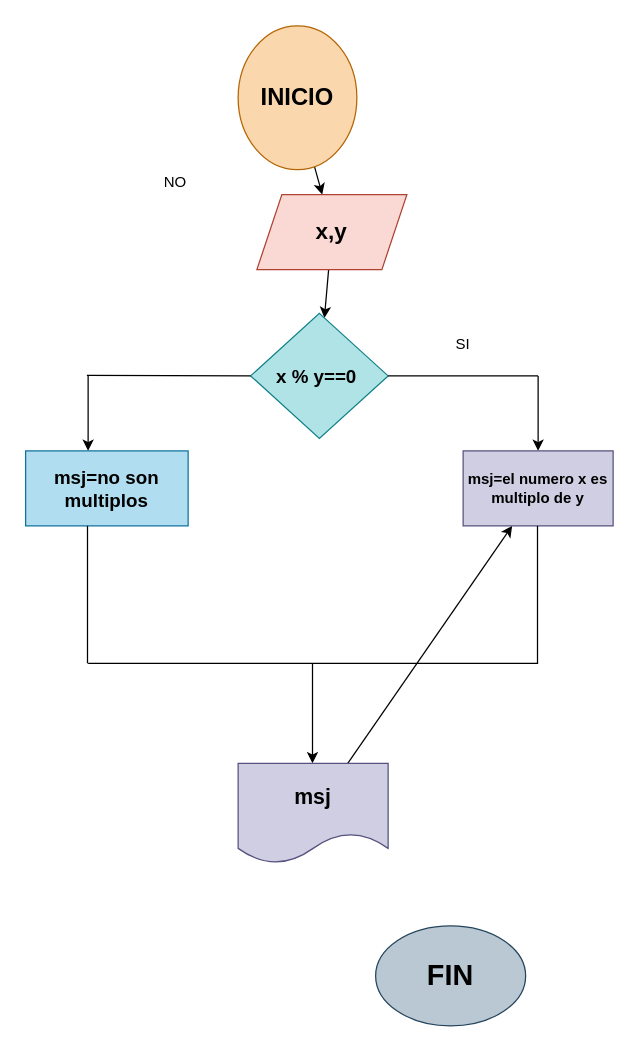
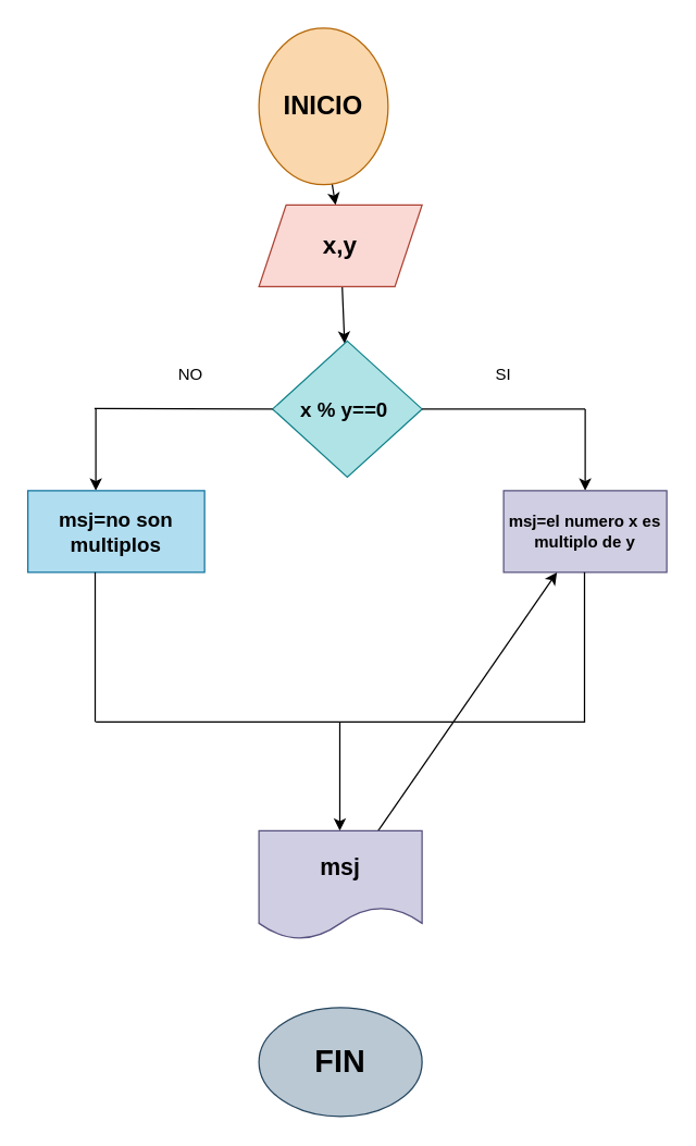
  <mxCell id="0" />
  <mxCell id="1" parent="0" />
  <mxCell id="2" value="" style="edgeStyle=none;html=1;" edge="1" parent="1" source="3" target="5"><mxGeometry relative="1" as="geometry" /></mxCell>
  <mxCell id="3" value="&lt;b&gt;&lt;font color=&quot;#000000&quot; style=&quot;font-size: 19px;&quot;&gt;INICIO&lt;/font&gt;&lt;/b&gt;" style="ellipse;whiteSpace=wrap;html=1;fillColor=#fad7ac;strokeColor=#b46504;" vertex="1" parent="1"><mxGeometry x="190" y="20" width="95" height="115" as="geometry" /></mxCell>
  <mxCell id="4" value="" style="edgeStyle=none;html=1;" edge="1" parent="1" source="5" target="6"><mxGeometry relative="1" as="geometry" /></mxCell>
- <mxCell id="5" value="&lt;font color=&quot;#000000&quot; size=&quot;1&quot; style=&quot;&quot;&gt;&lt;b style=&quot;font-size: 18px;&quot;&gt;x,y&lt;/b&gt;&lt;/font&gt;" style="shape=parallelogram;perimeter=parallelogramPerimeter;whiteSpace=wrap;html=1;fixedSize=1;fillColor=#fad9d5;strokeColor=#ae4132;" vertex="1" parent="1"><mxGeometry x="205" y="155" width="120" height="60" as="geometry" /></mxCell>
+ <mxCell id="5" value="&lt;font color=&quot;#000000&quot; size=&quot;1&quot; style=&quot;&quot;&gt;&lt;b style=&quot;font-size: 18px;&quot;&gt;x,y&lt;/b&gt;&lt;/font&gt;" style="shape=parallelogram;perimeter=parallelogramPerimeter;whiteSpace=wrap;html=1;fixedSize=1;fillColor=#fad9d5;strokeColor=#ae4132;" vertex="1" parent="1"><mxGeometry x="190" y="150" width="120" height="60" as="geometry" /></mxCell>
  <mxCell id="6" value="&lt;b&gt;&lt;font color=&quot;#000000&quot; style=&quot;font-size: 15px;&quot;&gt;x % y==0&amp;nbsp;&lt;/font&gt;&lt;/b&gt;" style="rhombus;whiteSpace=wrap;html=1;fillColor=#b0e3e6;strokeColor=#0e8088;" vertex="1" parent="1"><mxGeometry x="200" y="250" width="110" height="100" as="geometry" /></mxCell>
  <mxCell id="7" value="" style="endArrow=none;html=1;exitX=1;exitY=0.5;exitDx=0;exitDy=0;" edge="1" parent="1" source="6"><mxGeometry width="50" height="50" relative="1" as="geometry"><mxPoint x="290" y="299.5" as="sourcePoint" /><mxPoint x="430" y="300" as="targetPoint" /></mxGeometry></mxCell>
  <mxCell id="8" value="" style="endArrow=classic;html=1;" edge="1" parent="1"><mxGeometry width="50" height="50" relative="1" as="geometry"><mxPoint x="430" y="300" as="sourcePoint" /><mxPoint x="430" y="360" as="targetPoint" /></mxGeometry></mxCell>
  <mxCell id="9" value="&lt;b&gt;&lt;font color=&quot;#000000&quot;&gt;msj=el numero x es multiplo de y&lt;/font&gt;&lt;/b&gt;" style="rounded=0;whiteSpace=wrap;html=1;fillColor=#d0cee2;strokeColor=#56517e;" vertex="1" parent="1"><mxGeometry x="370" y="360" width="120" height="60" as="geometry" /></mxCell>
  <mxCell id="10" value="" style="endArrow=none;html=1;entryX=0;entryY=0.5;entryDx=0;entryDy=0;" edge="1" parent="1" target="6"><mxGeometry width="50" height="50" relative="1" as="geometry"><mxPoint x="69" y="299.5" as="sourcePoint" /><mxPoint x="209" y="300" as="targetPoint" /></mxGeometry></mxCell>
  <mxCell id="11" value="" style="endArrow=classic;html=1;" edge="1" parent="1"><mxGeometry width="50" height="50" relative="1" as="geometry"><mxPoint x="70" y="300" as="sourcePoint" /><mxPoint x="70" y="360" as="targetPoint" /></mxGeometry></mxCell>
  <mxCell id="12" value="&lt;b&gt;&lt;font color=&quot;#000000&quot; style=&quot;font-size: 15px;&quot;&gt;msj=no son multiplos&lt;/font&gt;&lt;/b&gt;" style="rounded=0;whiteSpace=wrap;html=1;fillColor=#b1ddf0;strokeColor=#10739e;" vertex="1" parent="1"><mxGeometry x="20" y="360" width="130" height="60" as="geometry" /></mxCell>
  <mxCell id="13" value="" style="endArrow=none;html=1;" edge="1" parent="1"><mxGeometry width="50" height="50" relative="1" as="geometry"><mxPoint x="69.5" y="530" as="sourcePoint" /><mxPoint x="69.5" y="420" as="targetPoint" /></mxGeometry></mxCell>
  <mxCell id="14" value="" style="endArrow=none;html=1;" edge="1" parent="1"><mxGeometry width="50" height="50" relative="1" as="geometry"><mxPoint x="429.5" y="530" as="sourcePoint" /><mxPoint x="429.5" y="420" as="targetPoint" /></mxGeometry></mxCell>
  <mxCell id="15" value="" style="endArrow=none;html=1;" edge="1" parent="1"><mxGeometry width="50" height="50" relative="1" as="geometry"><mxPoint x="70" y="530" as="sourcePoint" /><mxPoint x="430" y="530" as="targetPoint" /></mxGeometry></mxCell>
  <mxCell id="16" value="" style="endArrow=classic;html=1;" edge="1" parent="1"><mxGeometry width="50" height="50" relative="1" as="geometry"><mxPoint x="249.5" y="530" as="sourcePoint" /><mxPoint x="249.5" y="610" as="targetPoint" /></mxGeometry></mxCell>
  <mxCell id="17" value="" style="edgeStyle=none;html=1;" edge="1" parent="1" source="18" target="9"><mxGeometry relative="1" as="geometry" /></mxCell>
  <mxCell id="18" value="&lt;font color=&quot;#000000&quot; style=&quot;font-size: 17px;&quot;&gt;&lt;b&gt;msj&lt;/b&gt;&lt;/font&gt;" style="shape=document;whiteSpace=wrap;html=1;boundedLbl=1;fillColor=#d0cee2;strokeColor=#56517e;" vertex="1" parent="1"><mxGeometry x="190" y="610" width="120" height="80" as="geometry" /></mxCell>
- <mxCell id="19" value="&lt;b&gt;&lt;font style=&quot;font-size: 23px;&quot; color=&quot;#000000&quot;&gt;FIN&lt;/font&gt;&lt;/b&gt;" style="ellipse;whiteSpace=wrap;html=1;fillColor=#bac8d3;strokeColor=#23445d;" vertex="1" parent="1"><mxGeometry x="300" y="740" width="120" height="80" as="geometry" /></mxCell>
- <mxCell id="20" value="NO" style="text;html=1;strokeColor=none;fillColor=none;align=center;verticalAlign=middle;whiteSpace=wrap;rounded=0;" vertex="1" parent="1"><mxGeometry x="110" y="130" width="60" height="30" as="geometry" /></mxCell>
+ <mxCell id="19" value="&lt;b&gt;&lt;font style=&quot;font-size: 23px;&quot; color=&quot;#000000&quot;&gt;FIN&lt;/font&gt;&lt;/b&gt;" style="ellipse;whiteSpace=wrap;html=1;fillColor=#bac8d3;strokeColor=#23445d;" vertex="1" parent="1"><mxGeometry x="190" y="740" width="120" height="80" as="geometry" /></mxCell>
+ <mxCell id="20" value="NO" style="text;html=1;strokeColor=none;fillColor=none;align=center;verticalAlign=middle;whiteSpace=wrap;rounded=0;" vertex="1" parent="1"><mxGeometry x="110" y="260" width="60" height="30" as="geometry" /></mxCell>
  <mxCell id="21" value="SI" style="text;html=1;strokeColor=none;fillColor=none;align=center;verticalAlign=middle;whiteSpace=wrap;rounded=0;" vertex="1" parent="1"><mxGeometry x="340" y="260" width="60" height="30" as="geometry" /></mxCell>
